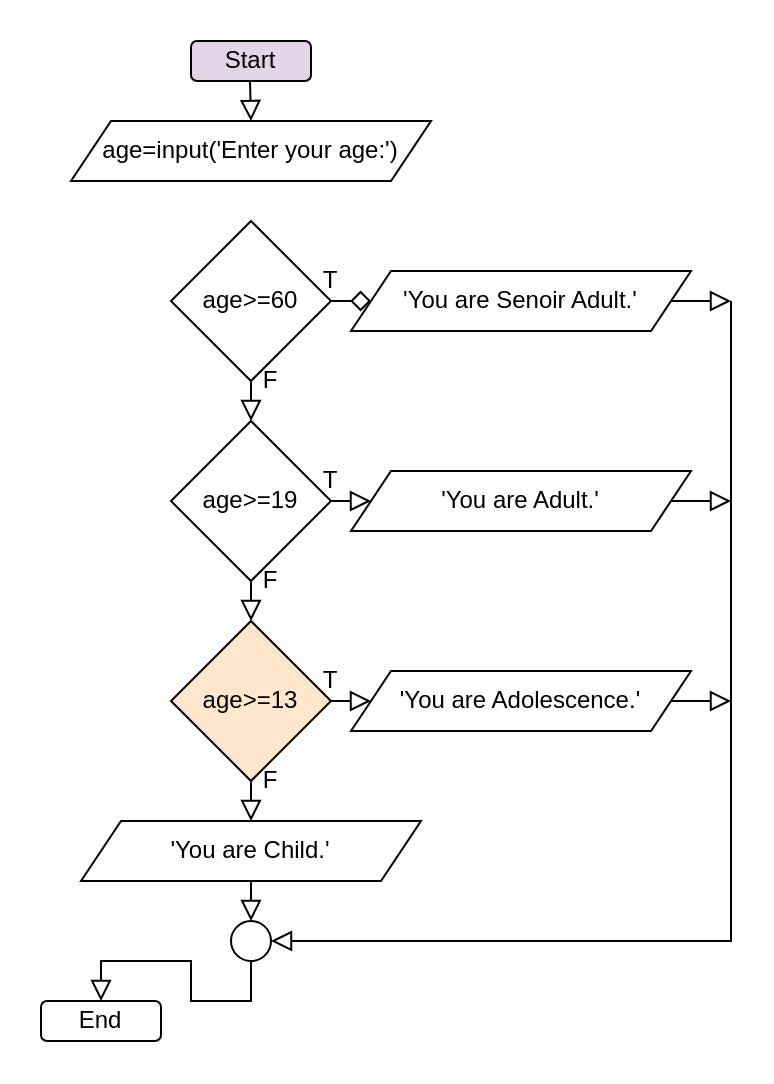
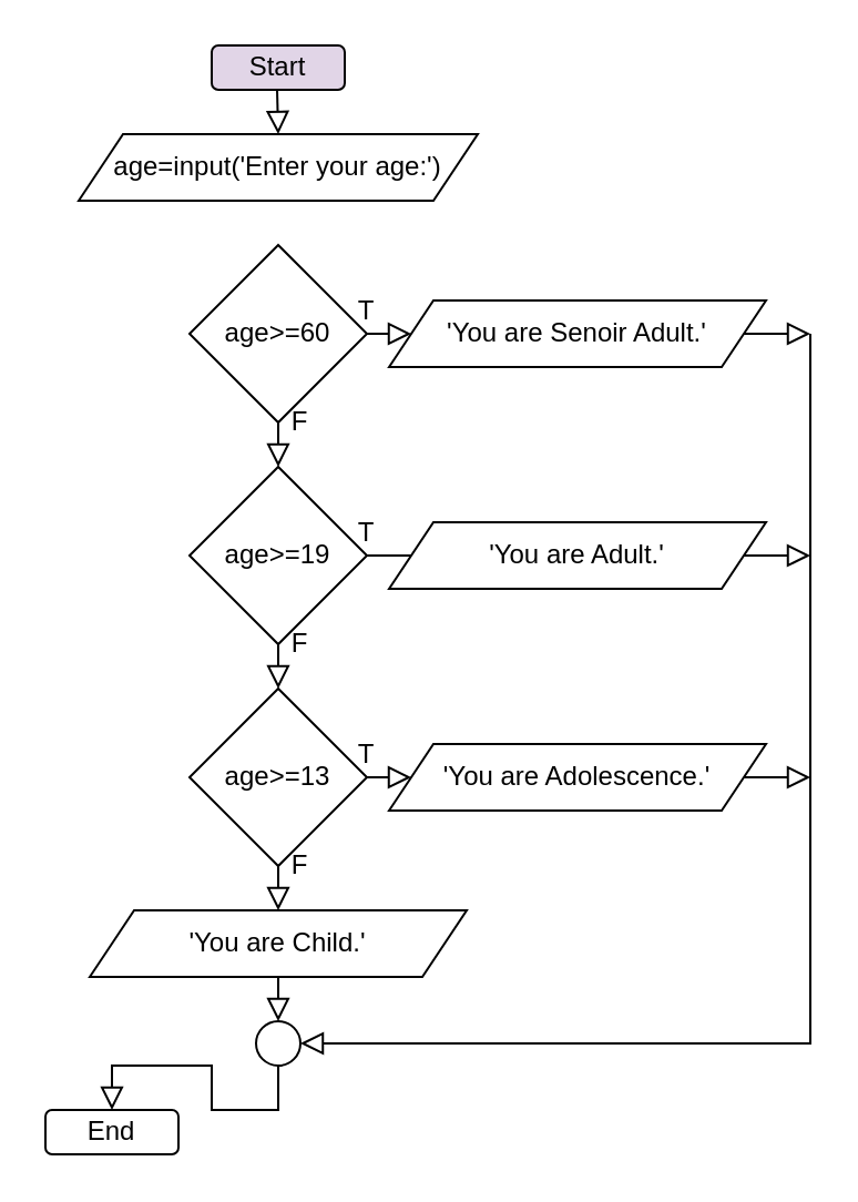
  <mxCell id="0" />
  <mxCell id="1" parent="0" />
  <mxCell id="2" value="Start" style="rounded=1;whiteSpace=wrap;html=1;fontSize=12;glass=0;strokeWidth=1;shadow=0;fillColor=#e1d5e7;" vertex="1" parent="1"><mxGeometry x="95" y="20" width="60" height="20" as="geometry" /></mxCell>
  <mxCell id="3" value="End" style="rounded=1;whiteSpace=wrap;html=1;fontSize=12;glass=0;strokeWidth=1;shadow=0;" vertex="1" parent="1"><mxGeometry x="20" y="500" width="60" height="20" as="geometry" /></mxCell>
  <mxCell id="4" value="age=input('Enter your age:')" style="shape=parallelogram;perimeter=parallelogramPerimeter;whiteSpace=wrap;html=1;fixedSize=1;" vertex="1" parent="1"><mxGeometry x="35" y="60" width="180" height="30" as="geometry" /></mxCell>
  <mxCell id="5" value="" style="rounded=0;html=1;jettySize=auto;orthogonalLoop=1;fontSize=11;endArrow=block;endFill=0;endSize=8;strokeWidth=1;shadow=0;labelBackgroundColor=none;edgeStyle=orthogonalEdgeStyle;" edge="1" parent="1"><mxGeometry relative="1" as="geometry"><mxPoint x="124.5" y="40" as="sourcePoint" /><mxPoint x="125" y="60" as="targetPoint" /></mxGeometry></mxCell>
  <mxCell id="6" value="age&amp;gt;=60" style="rhombus;whiteSpace=wrap;html=1;" vertex="1" parent="1"><mxGeometry x="85" y="110" width="80" height="80" as="geometry" /></mxCell>
  <mxCell id="7" value="'You are Senoir Adult.'" style="shape=parallelogram;perimeter=parallelogramPerimeter;whiteSpace=wrap;html=1;fixedSize=1;" vertex="1" parent="1"><mxGeometry x="175" y="135" width="170" height="30" as="geometry" /></mxCell>
  <mxCell id="8" value="age&amp;gt;=19" style="rhombus;whiteSpace=wrap;html=1;" vertex="1" parent="1"><mxGeometry x="85" y="210" width="80" height="80" as="geometry" /></mxCell>
  <mxCell id="9" value="'You are Adult.'" style="shape=parallelogram;perimeter=parallelogramPerimeter;whiteSpace=wrap;html=1;fixedSize=1;" vertex="1" parent="1"><mxGeometry x="175" y="235" width="170" height="30" as="geometry" /></mxCell>
  <mxCell id="10" value="" style="rounded=0;html=1;jettySize=auto;orthogonalLoop=1;fontSize=11;endArrow=block;endFill=0;endSize=8;strokeWidth=1;shadow=0;labelBackgroundColor=none;edgeStyle=orthogonalEdgeStyle;exitX=0.5;exitY=1;exitDx=0;exitDy=0;entryX=0.5;entryY=0;entryDx=0;entryDy=0;" edge="1" parent="1" target="8"><mxGeometry relative="1" as="geometry"><mxPoint x="125" y="190" as="sourcePoint" /><mxPoint x="135" y="170" as="targetPoint" /></mxGeometry></mxCell>
- <mxCell id="11" value="age&amp;gt;=13" style="rhombus;whiteSpace=wrap;html=1;fillColor=#ffe6cc;" vertex="1" parent="1"><mxGeometry x="85" y="310" width="80" height="80" as="geometry" /></mxCell>
+ <mxCell id="11" value="age&amp;gt;=13" style="rhombus;whiteSpace=wrap;html=1;" vertex="1" parent="1"><mxGeometry x="85" y="310" width="80" height="80" as="geometry" /></mxCell>
  <mxCell id="12" value="'You are Adolescence.'" style="shape=parallelogram;perimeter=parallelogramPerimeter;whiteSpace=wrap;html=1;fixedSize=1;" vertex="1" parent="1"><mxGeometry x="175" y="335" width="170" height="30" as="geometry" /></mxCell>
  <mxCell id="13" value="" style="rounded=0;html=1;jettySize=auto;orthogonalLoop=1;fontSize=11;endArrow=block;endFill=0;endSize=8;strokeWidth=1;shadow=0;labelBackgroundColor=none;edgeStyle=orthogonalEdgeStyle;exitX=0.5;exitY=1;exitDx=0;exitDy=0;entryX=0.5;entryY=0;entryDx=0;entryDy=0;" edge="1" parent="1" target="11"><mxGeometry relative="1" as="geometry"><mxPoint x="125" y="290" as="sourcePoint" /><mxPoint x="135" y="270" as="targetPoint" /></mxGeometry></mxCell>
  <mxCell id="14" value="" style="rounded=0;html=1;jettySize=auto;orthogonalLoop=1;fontSize=11;endArrow=block;endFill=0;endSize=8;strokeWidth=1;shadow=0;labelBackgroundColor=none;edgeStyle=orthogonalEdgeStyle;exitX=0.5;exitY=1;exitDx=0;exitDy=0;entryX=0.5;entryY=0;entryDx=0;entryDy=0;" edge="1" parent="1"><mxGeometry relative="1" as="geometry"><mxPoint x="125" y="390" as="sourcePoint" /><mxPoint x="125" y="410" as="targetPoint" /></mxGeometry></mxCell>
  <mxCell id="15" value="" style="rounded=0;html=1;jettySize=auto;orthogonalLoop=1;fontSize=11;endArrow=block;endFill=0;endSize=8;strokeWidth=1;shadow=0;labelBackgroundColor=none;edgeStyle=orthogonalEdgeStyle;exitX=0.5;exitY=1;exitDx=0;exitDy=0;entryX=0.5;entryY=0;entryDx=0;entryDy=0;" edge="1" parent="1"><mxGeometry relative="1" as="geometry"><mxPoint x="125" y="440" as="sourcePoint" /><mxPoint x="125" y="460" as="targetPoint" /></mxGeometry></mxCell>
  <mxCell id="16" value="'You are Child.'" style="shape=parallelogram;perimeter=parallelogramPerimeter;whiteSpace=wrap;html=1;fixedSize=1;" vertex="1" parent="1"><mxGeometry x="40" y="410" width="170" height="30" as="geometry" /></mxCell>
  <mxCell id="17" value="" style="ellipse;whiteSpace=wrap;html=1;aspect=fixed;" vertex="1" parent="1"><mxGeometry x="115" y="460" width="20" height="20" as="geometry" /></mxCell>
  <mxCell id="18" value="" style="rounded=0;html=1;jettySize=auto;orthogonalLoop=1;fontSize=11;endArrow=block;endFill=0;endSize=8;strokeWidth=1;shadow=0;labelBackgroundColor=none;edgeStyle=orthogonalEdgeStyle;exitX=0.5;exitY=1;exitDx=0;exitDy=0;entryX=0.5;entryY=0;entryDx=0;entryDy=0;" edge="1" parent="1" source="17" target="3"><mxGeometry relative="1" as="geometry"><mxPoint x="124.5" y="490" as="sourcePoint" /><mxPoint x="124.5" y="510" as="targetPoint" /></mxGeometry></mxCell>
  <mxCell id="19" value="" style="rounded=0;html=1;jettySize=auto;orthogonalLoop=1;fontSize=11;endArrow=block;endFill=0;endSize=8;strokeWidth=1;shadow=0;labelBackgroundColor=none;edgeStyle=orthogonalEdgeStyle;entryX=1;entryY=0.5;entryDx=0;entryDy=0;" edge="1" parent="1" target="17"><mxGeometry relative="1" as="geometry"><mxPoint x="365" y="150" as="sourcePoint" /><mxPoint x="455" y="490" as="targetPoint" /><Array as="points"><mxPoint x="365" y="150" /><mxPoint x="365" y="470" /></Array></mxGeometry></mxCell>
  <mxCell id="20" value="" style="rounded=0;html=1;jettySize=auto;orthogonalLoop=1;fontSize=11;endArrow=block;endFill=0;endSize=8;strokeWidth=1;shadow=0;labelBackgroundColor=none;edgeStyle=orthogonalEdgeStyle;exitX=1;exitY=0.5;exitDx=0;exitDy=0;" edge="1" parent="1" source="11"><mxGeometry relative="1" as="geometry"><mxPoint x="135" y="400" as="sourcePoint" /><mxPoint x="185" y="350" as="targetPoint" /></mxGeometry></mxCell>
- <mxCell id="21" value="" style="rounded=0;html=1;jettySize=auto;orthogonalLoop=1;fontSize=11;endArrow=block;endFill=0;endSize=8;strokeWidth=1;shadow=0;labelBackgroundColor=none;edgeStyle=orthogonalEdgeStyle;entryX=0;entryY=0.5;entryDx=0;entryDy=0;" edge="1" parent="1" source="8" target="9"><mxGeometry relative="1" as="geometry"><mxPoint x="175" y="360" as="sourcePoint" /><mxPoint x="195" y="360" as="targetPoint" /><Array as="points"><mxPoint x="165" y="250" /><mxPoint x="165" y="250" /></Array></mxGeometry></mxCell>
- <mxCell id="22" value="" style="rounded=0;html=1;jettySize=auto;orthogonalLoop=1;fontSize=11;endArrow=diamond;endFill=0;endSize=8;strokeWidth=1;shadow=0;labelBackgroundColor=none;edgeStyle=orthogonalEdgeStyle;entryX=0;entryY=0.5;entryDx=0;entryDy=0;exitX=1;exitY=0.5;exitDx=0;exitDy=0;" edge="1" parent="1" source="6" target="7"><mxGeometry relative="1" as="geometry"><mxPoint x="175" y="260" as="sourcePoint" /><mxPoint x="195" y="260" as="targetPoint" /><Array as="points"><mxPoint x="175" y="150" /><mxPoint x="175" y="150" /></Array></mxGeometry></mxCell>
+ <mxCell id="21" value="" style="rounded=0;html=1;jettySize=auto;orthogonalLoop=1;fontSize=11;endArrow=none;endFill=0;endSize=8;strokeWidth=1;shadow=0;labelBackgroundColor=none;edgeStyle=orthogonalEdgeStyle;entryX=0;entryY=0.5;entryDx=0;entryDy=0;" edge="1" parent="1" source="8" target="9"><mxGeometry relative="1" as="geometry"><mxPoint x="175" y="360" as="sourcePoint" /><mxPoint x="195" y="360" as="targetPoint" /><Array as="points"><mxPoint x="165" y="250" /><mxPoint x="165" y="250" /></Array></mxGeometry></mxCell>
+ <mxCell id="22" value="" style="rounded=0;html=1;jettySize=auto;orthogonalLoop=1;fontSize=11;endArrow=block;endFill=0;endSize=8;strokeWidth=1;shadow=0;labelBackgroundColor=none;edgeStyle=orthogonalEdgeStyle;entryX=0;entryY=0.5;entryDx=0;entryDy=0;exitX=1;exitY=0.5;exitDx=0;exitDy=0;" edge="1" parent="1" source="6" target="7"><mxGeometry relative="1" as="geometry"><mxPoint x="175" y="260" as="sourcePoint" /><mxPoint x="195" y="260" as="targetPoint" /><Array as="points"><mxPoint x="175" y="150" /><mxPoint x="175" y="150" /></Array></mxGeometry></mxCell>
  <mxCell id="23" value="" style="rounded=0;html=1;jettySize=auto;orthogonalLoop=1;fontSize=11;endArrow=block;endFill=0;endSize=8;strokeWidth=1;shadow=0;labelBackgroundColor=none;edgeStyle=orthogonalEdgeStyle;exitX=1;exitY=0.5;exitDx=0;exitDy=0;" edge="1" parent="1" source="9"><mxGeometry relative="1" as="geometry"><mxPoint x="175" y="160" as="sourcePoint" /><mxPoint x="365" y="250" as="targetPoint" /><Array as="points"><mxPoint x="355" y="250" /><mxPoint x="355" y="250" /></Array></mxGeometry></mxCell>
  <mxCell id="24" value="" style="rounded=0;html=1;jettySize=auto;orthogonalLoop=1;fontSize=11;endArrow=block;endFill=0;endSize=8;strokeWidth=1;shadow=0;labelBackgroundColor=none;edgeStyle=orthogonalEdgeStyle;exitX=1;exitY=0.5;exitDx=0;exitDy=0;" edge="1" parent="1" source="12"><mxGeometry relative="1" as="geometry"><mxPoint x="345" y="260" as="sourcePoint" /><mxPoint x="365" y="350" as="targetPoint" /><Array as="points"><mxPoint x="365" y="350" /></Array></mxGeometry></mxCell>
  <mxCell id="25" value="" style="rounded=0;html=1;jettySize=auto;orthogonalLoop=1;fontSize=11;endArrow=block;endFill=0;endSize=8;strokeWidth=1;shadow=0;labelBackgroundColor=none;edgeStyle=orthogonalEdgeStyle;exitX=1;exitY=0.5;exitDx=0;exitDy=0;" edge="1" parent="1" source="7"><mxGeometry relative="1" as="geometry"><mxPoint x="345" y="260" as="sourcePoint" /><mxPoint x="365" y="150" as="targetPoint" /><Array as="points"><mxPoint x="345" y="150" /><mxPoint x="345" y="150" /></Array></mxGeometry></mxCell>
  <mxCell id="26" value="F" style="text;html=1;strokeColor=none;fillColor=none;align=center;verticalAlign=middle;whiteSpace=wrap;rounded=0;" vertex="1" parent="1"><mxGeometry x="115" y="180" width="40" height="20" as="geometry" /></mxCell>
  <mxCell id="27" value="T" style="text;html=1;strokeColor=none;fillColor=none;align=center;verticalAlign=middle;whiteSpace=wrap;rounded=0;" vertex="1" parent="1"><mxGeometry x="145" y="130" width="40" height="20" as="geometry" /></mxCell>
  <mxCell id="28" value="T" style="text;html=1;strokeColor=none;fillColor=none;align=center;verticalAlign=middle;whiteSpace=wrap;rounded=0;" vertex="1" parent="1"><mxGeometry x="145" y="230" width="40" height="20" as="geometry" /></mxCell>
  <mxCell id="29" value="T" style="text;html=1;strokeColor=none;fillColor=none;align=center;verticalAlign=middle;whiteSpace=wrap;rounded=0;" vertex="1" parent="1"><mxGeometry x="145" y="330" width="40" height="20" as="geometry" /></mxCell>
  <mxCell id="30" value="F" style="text;html=1;strokeColor=none;fillColor=none;align=center;verticalAlign=middle;whiteSpace=wrap;rounded=0;" vertex="1" parent="1"><mxGeometry x="115" y="280" width="40" height="20" as="geometry" /></mxCell>
  <mxCell id="31" value="F" style="text;html=1;strokeColor=none;fillColor=none;align=center;verticalAlign=middle;whiteSpace=wrap;rounded=0;" vertex="1" parent="1"><mxGeometry x="115" y="380" width="40" height="20" as="geometry" /></mxCell>
